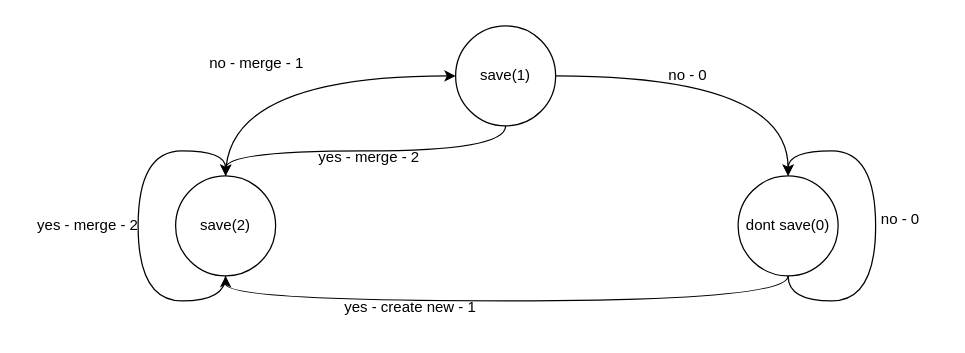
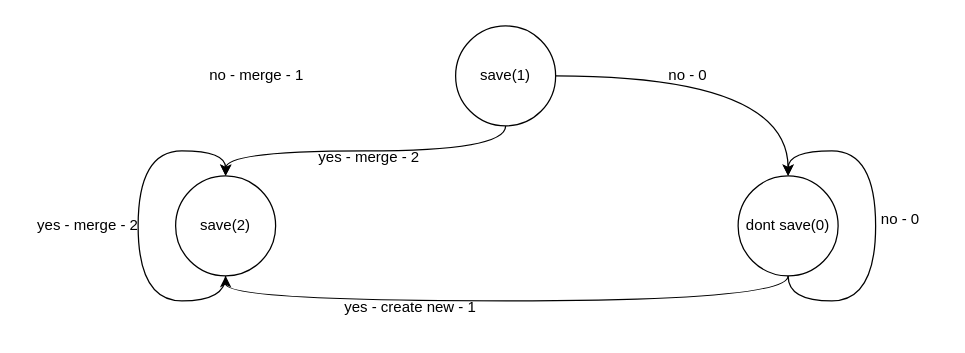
  <mxCell id="0" />
  <mxCell id="1" parent="0" />
- <mxCell id="2" style="edgeStyle=orthogonalEdgeStyle;rounded=0;orthogonalLoop=1;jettySize=auto;html=1;exitX=0.5;exitY=0;exitDx=0;exitDy=0;entryX=0;entryY=0.5;entryDx=0;entryDy=0;curved=1;" edge="1" parent="1" source="3" target="8"><mxGeometry relative="1" as="geometry" /></mxCell>
  <mxCell id="3" value="save(2)" style="ellipse;whiteSpace=wrap;html=1;aspect=fixed;" vertex="1" parent="1"><mxGeometry x="140" y="140" width="80" height="80" as="geometry" /></mxCell>
  <mxCell id="4" style="edgeStyle=orthogonalEdgeStyle;curved=1;rounded=0;orthogonalLoop=1;jettySize=auto;html=1;exitX=0.5;exitY=1;exitDx=0;exitDy=0;entryX=0.5;entryY=1;entryDx=0;entryDy=0;" edge="1" parent="1" source="5" target="3"><mxGeometry relative="1" as="geometry" /></mxCell>
  <mxCell id="5" value="dont save(0)" style="ellipse;whiteSpace=wrap;html=1;aspect=fixed;" vertex="1" parent="1"><mxGeometry x="590" y="140" width="80" height="80" as="geometry" /></mxCell>
  <mxCell id="6" style="edgeStyle=orthogonalEdgeStyle;curved=1;rounded=0;orthogonalLoop=1;jettySize=auto;html=1;exitX=1;exitY=0.5;exitDx=0;exitDy=0;entryX=0.5;entryY=0;entryDx=0;entryDy=0;" edge="1" parent="1" source="8" target="5"><mxGeometry relative="1" as="geometry" /></mxCell>
  <mxCell id="7" style="edgeStyle=orthogonalEdgeStyle;curved=1;rounded=0;orthogonalLoop=1;jettySize=auto;html=1;exitX=0.5;exitY=1;exitDx=0;exitDy=0;" edge="1" parent="1" source="8"><mxGeometry relative="1" as="geometry"><mxPoint x="180" y="140" as="targetPoint" /></mxGeometry></mxCell>
  <mxCell id="8" value="save(1)" style="ellipse;whiteSpace=wrap;html=1;aspect=fixed;" vertex="1" parent="1"><mxGeometry x="364" y="20" width="80" height="80" as="geometry" /></mxCell>
  <mxCell id="9" style="edgeStyle=orthogonalEdgeStyle;curved=1;rounded=0;orthogonalLoop=1;jettySize=auto;html=1;exitX=0.5;exitY=1;exitDx=0;exitDy=0;entryX=0.5;entryY=0;entryDx=0;entryDy=0;" edge="1" parent="1" source="3" target="3"><mxGeometry relative="1" as="geometry"><Array as="points"><mxPoint x="180" y="240" /><mxPoint x="110" y="240" /><mxPoint x="110" y="120" /><mxPoint x="180" y="120" /></Array></mxGeometry></mxCell>
  <mxCell id="10" style="edgeStyle=orthogonalEdgeStyle;curved=1;rounded=0;orthogonalLoop=1;jettySize=auto;html=1;exitX=0.5;exitY=1;exitDx=0;exitDy=0;entryX=0.5;entryY=0;entryDx=0;entryDy=0;" edge="1" parent="1" source="5" target="5"><mxGeometry relative="1" as="geometry"><Array as="points"><mxPoint x="630" y="240" /><mxPoint x="700" y="240" /><mxPoint x="700" y="120" /><mxPoint x="630" y="120" /></Array></mxGeometry></mxCell>
  <mxCell id="11" value="yes - create new - 1" style="text;html=1;strokeColor=none;fillColor=none;align=center;verticalAlign=middle;whiteSpace=wrap;rounded=0;" vertex="1" parent="1"><mxGeometry x="270" y="230" width="116" height="30" as="geometry" /></mxCell>
  <mxCell id="12" value="yes - merge - 2" style="text;html=1;strokeColor=none;fillColor=none;align=center;verticalAlign=middle;whiteSpace=wrap;rounded=0;" vertex="1" parent="1"><mxGeometry x="20" y="165" width="100" height="30" as="geometry" /></mxCell>
  <mxCell id="13" value="yes - merge - 2" style="text;html=1;strokeColor=none;fillColor=none;align=center;verticalAlign=middle;whiteSpace=wrap;rounded=0;" vertex="1" parent="1"><mxGeometry x="250" y="110" width="90" height="30" as="geometry" /></mxCell>
- <mxCell id="14" value="no - merge - 1" style="text;html=1;strokeColor=none;fillColor=none;align=center;verticalAlign=middle;whiteSpace=wrap;rounded=0;" vertex="1" parent="1"><mxGeometry x="160" y="35" width="90" height="30" as="geometry" /></mxCell>
+ <mxCell id="14" value="no - merge - 1" style="text;html=1;strokeColor=none;fillColor=none;align=center;verticalAlign=middle;whiteSpace=wrap;rounded=0;" vertex="1" parent="1"><mxGeometry x="160" y="45" width="90" height="30" as="geometry" /></mxCell>
  <mxCell id="15" value="no - 0" style="text;html=1;strokeColor=none;fillColor=none;align=center;verticalAlign=middle;whiteSpace=wrap;rounded=0;" vertex="1" parent="1"><mxGeometry x="520" y="45" width="60" height="30" as="geometry" /></mxCell>
  <mxCell id="16" value="no - 0" style="text;html=1;strokeColor=none;fillColor=none;align=center;verticalAlign=middle;whiteSpace=wrap;rounded=0;" vertex="1" parent="1"><mxGeometry x="690" y="160" width="60" height="30" as="geometry" /></mxCell>
